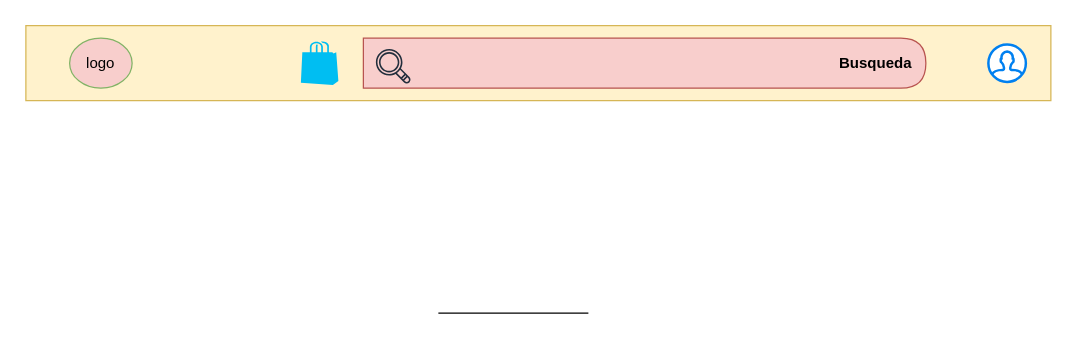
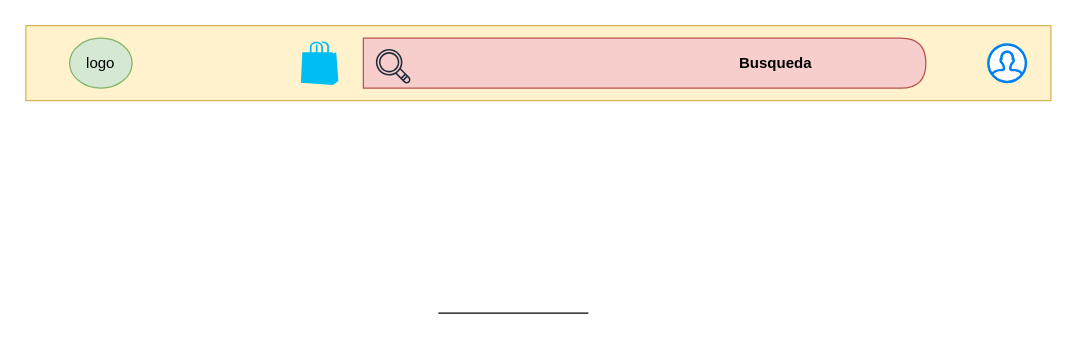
  <mxCell id="0" />
  <mxCell id="1" parent="0" />
  <mxCell id="2" value="" style="group" vertex="1" connectable="0" parent="1"><mxGeometry width="820" height="60" as="geometry" x="20" y="20" /></mxCell>
  <mxCell id="3" value="" style="rounded=0;whiteSpace=wrap;html=1;fillColor=#fff2cc;strokeColor=#d6b656;" vertex="1" parent="2"><mxGeometry width="820" height="60" as="geometry" /></mxCell>
- <mxCell id="4" value="&lt;font style=&quot;vertical-align: inherit;&quot;&gt;&lt;font style=&quot;vertical-align: inherit;&quot;&gt;logo&lt;/font&gt;&lt;/font&gt;" style="ellipse;whiteSpace=wrap;html=1;align=center;fillColor=#f8cecc;strokeColor=#82b366;" vertex="1" parent="2"><mxGeometry x="35" y="10" width="50" height="40" as="geometry" /></mxCell>
+ <mxCell id="4" value="&lt;font style=&quot;vertical-align: inherit;&quot;&gt;&lt;font style=&quot;vertical-align: inherit;&quot;&gt;logo&lt;/font&gt;&lt;/font&gt;" style="ellipse;whiteSpace=wrap;html=1;align=center;fillColor=#d5e8d4;strokeColor=#82b366;" vertex="1" parent="2"><mxGeometry x="35" y="10" width="50" height="40" as="geometry" /></mxCell>
  <mxCell id="5" value="" style="shape=delay;whiteSpace=wrap;html=1;strokeColor=#b85450;shadow=0;fillColor=#f8cecc;" vertex="1" parent="2"><mxGeometry x="270" y="10" width="450" height="40" as="geometry" /></mxCell>
  <mxCell id="6" value="" style="sketch=0;outlineConnect=0;fontColor=#232F3E;gradientColor=none;fillColor=#232F3D;strokeColor=none;dashed=0;verticalLabelPosition=bottom;verticalAlign=top;align=center;html=1;fontSize=12;fontStyle=0;aspect=fixed;pointerEvents=1;shape=mxgraph.aws4.magnifying_glass;" vertex="1" parent="2"><mxGeometry x="280" y="18.5" width="28" height="28" as="geometry" /></mxCell>
  <mxCell id="7" value="" style="html=1;verticalLabelPosition=bottom;align=center;labelBackgroundColor=#ffffff;verticalAlign=top;strokeWidth=2;strokeColor=#0080F0;shadow=0;dashed=0;shape=mxgraph.ios7.icons.user;" vertex="1" parent="2"><mxGeometry x="770" y="15" width="30" height="30" as="geometry" /></mxCell>
  <mxCell id="8" value="" style="verticalLabelPosition=bottom;html=1;verticalAlign=top;align=center;strokeColor=none;fillColor=#00BEF2;shape=mxgraph.azure.azure_marketplace;" vertex="1" parent="2"><mxGeometry x="220" y="12.5" width="30" height="35" as="geometry" /></mxCell>
- <mxCell id="9" value="&lt;font face=&quot;Helvetica&quot;&gt;Busqueda&lt;/font&gt;" style="text;html=1;strokeColor=none;fillColor=none;align=center;verticalAlign=middle;whiteSpace=wrap;rounded=0;fontStyle=1;labelPosition=center;verticalLabelPosition=middle;fontFamily=Times New Roman;" vertex="1" parent="2"><mxGeometry x="650" y="15" width="60" height="30" as="geometry" /></mxCell>
+ <mxCell id="9" value="&lt;font face=&quot;Helvetica&quot;&gt;Busqueda&lt;/font&gt;" style="text;html=1;strokeColor=none;fillColor=none;align=center;verticalAlign=middle;whiteSpace=wrap;rounded=0;fontStyle=1;labelPosition=center;verticalLabelPosition=middle;fontFamily=Times New Roman;" vertex="1" parent="2"><mxGeometry x="570" y="15" width="60" height="30" as="geometry" /></mxCell>
  <mxCell id="10" value="" style="verticalLabelPosition=bottom;verticalAlign=top;html=1;shape=mxgraph.basic.rect;fillColor2=none;strokeWidth=1;size=20;indent=5;right=0;bottom=1;left=0;top=0;" vertex="1" parent="1"><mxGeometry x="350" y="190" width="120" height="60" as="geometry" /></mxCell>
